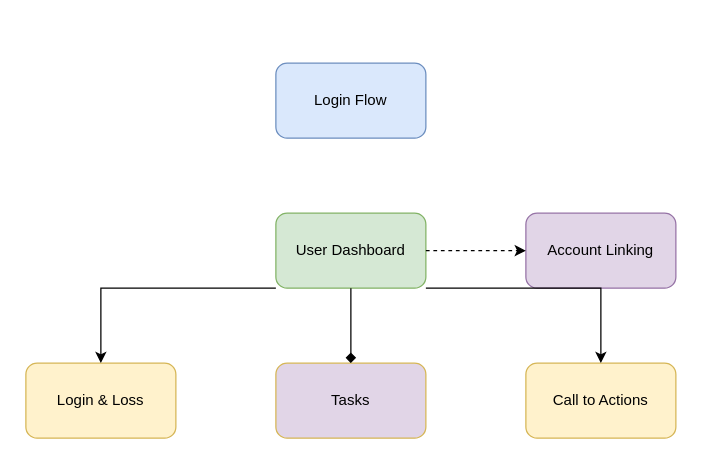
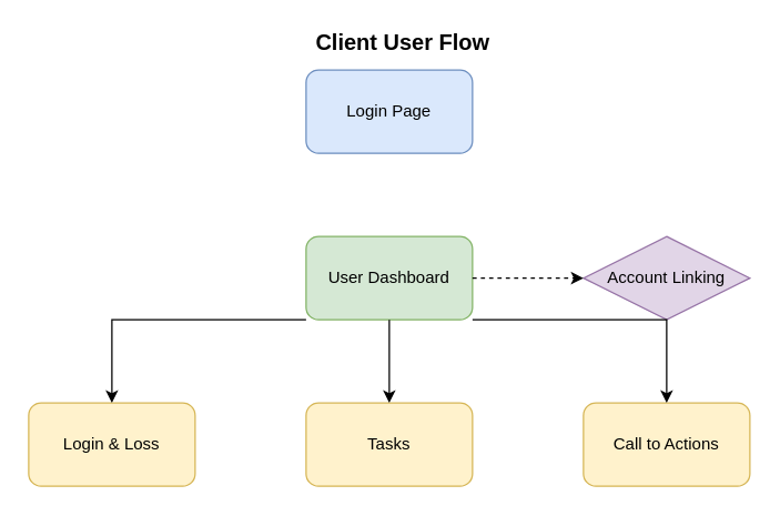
  <mxCell id="0" />
  <mxCell id="1" parent="0" />
- <mxCell id="2" value="Login Flow" style="rounded=1;whiteSpace=wrap;html=1;fillColor=#dae8fc;strokeColor=#6c8ebf;" vertex="1" parent="1"><mxGeometry x="220" y="50" width="120" height="60" as="geometry" /></mxCell>
- <mxCell id="3" value="Account Linking" style="rounded=1;whiteSpace=wrap;html=1;fillColor=#e1d5e7;strokeColor=#9673a6;" vertex="1" parent="1"><mxGeometry x="420" y="170" width="120" height="60" as="geometry" /></mxCell>
+ <mxCell id="2" value="Login Page" style="rounded=1;whiteSpace=wrap;html=1;fillColor=#dae8fc;strokeColor=#6c8ebf;" vertex="1" parent="1"><mxGeometry x="220" y="50" width="120" height="60" as="geometry" /></mxCell>
+ <mxCell id="3" value="Account Linking" style="rhombus;whiteSpace=wrap;html=1;fillColor=#e1d5e7;strokeColor=#9673a6;" vertex="1" parent="1"><mxGeometry x="420" y="170" width="120" height="60" as="geometry" /></mxCell>
  <mxCell id="4" value="User Dashboard" style="rounded=1;whiteSpace=wrap;html=1;fillColor=#d5e8d4;strokeColor=#82b366;" vertex="1" parent="1"><mxGeometry x="220" y="170" width="120" height="60" as="geometry" /></mxCell>
  <mxCell id="5" value="Login &amp; Loss" style="rounded=1;whiteSpace=wrap;html=1;fillColor=#fff2cc;strokeColor=#d6b656;" vertex="1" parent="1"><mxGeometry x="20" y="290" width="120" height="60" as="geometry" /></mxCell>
- <mxCell id="6" value="Tasks" style="rounded=1;whiteSpace=wrap;html=1;fillColor=#e1d5e7;strokeColor=#d6b656;" vertex="1" parent="1"><mxGeometry x="220" y="290" width="120" height="60" as="geometry" /></mxCell>
+ <mxCell id="6" value="Tasks" style="rounded=1;whiteSpace=wrap;html=1;fillColor=#fff2cc;strokeColor=#d6b656;" vertex="1" parent="1"><mxGeometry x="220" y="290" width="120" height="60" as="geometry" /></mxCell>
  <mxCell id="7" value="Call to Actions" style="rounded=1;whiteSpace=wrap;html=1;fillColor=#fff2cc;strokeColor=#d6b656;" vertex="1" parent="1"><mxGeometry x="420" y="290" width="120" height="60" as="geometry" /></mxCell>
  <mxCell id="8" value="" style="endArrow=classic;html=1;rounded=0;exitX=1;exitY=0.5;exitDx=0;exitDy=0;entryX=0;entryY=0.5;entryDx=0;entryDy=0;dashed=1;" edge="1" parent="1" source="4" target="3"><mxGeometry width="50" height="50" relative="1" as="geometry"><mxPoint x="300" y="430" as="sourcePoint" /><mxPoint x="350" y="380" as="targetPoint" /></mxGeometry></mxCell>
  <mxCell id="9" value="" style="endArrow=classic;html=1;rounded=0;exitX=0;exitY=1;exitDx=0;exitDy=0;entryX=0.5;entryY=0;entryDx=0;entryDy=0;" edge="1" parent="1" source="4" target="5"><mxGeometry width="50" height="50" relative="1" as="geometry"><mxPoint x="300" y="430" as="sourcePoint" /><mxPoint x="350" y="380" as="targetPoint" /><Array as="points"><mxPoint x="80" y="230" /></Array></mxGeometry></mxCell>
- <mxCell id="10" value="" style="endArrow=diamond;html=1;rounded=0;exitX=0.5;exitY=1;exitDx=0;exitDy=0;entryX=0.5;entryY=0;entryDx=0;entryDy=0;" edge="1" parent="1" source="4" target="6"><mxGeometry width="50" height="50" relative="1" as="geometry"><mxPoint x="300" y="430" as="sourcePoint" /><mxPoint x="350" y="380" as="targetPoint" /></mxGeometry></mxCell>
+ <mxCell id="10" value="" style="endArrow=classic;html=1;rounded=0;exitX=0.5;exitY=1;exitDx=0;exitDy=0;entryX=0.5;entryY=0;entryDx=0;entryDy=0;" edge="1" parent="1" source="4" target="6"><mxGeometry width="50" height="50" relative="1" as="geometry"><mxPoint x="300" y="430" as="sourcePoint" /><mxPoint x="350" y="380" as="targetPoint" /></mxGeometry></mxCell>
  <mxCell id="11" value="" style="endArrow=classic;html=1;rounded=0;exitX=1;exitY=1;exitDx=0;exitDy=0;entryX=0.5;entryY=0;entryDx=0;entryDy=0;" edge="1" parent="1" source="4" target="7"><mxGeometry width="50" height="50" relative="1" as="geometry"><mxPoint x="300" y="430" as="sourcePoint" /><mxPoint x="350" y="380" as="targetPoint" /><Array as="points"><mxPoint x="480" y="230" /></Array></mxGeometry></mxCell>
+ <mxCell id="12" value="Client User Flow" style="text;html=1;strokeColor=none;fillColor=none;align=center;verticalAlign=middle;whiteSpace=wrap;rounded=0;fontSize=16;fontStyle=1" vertex="1" parent="1"><mxGeometry x="220" y="20" width="140" height="20" as="geometry" /></mxCell>
